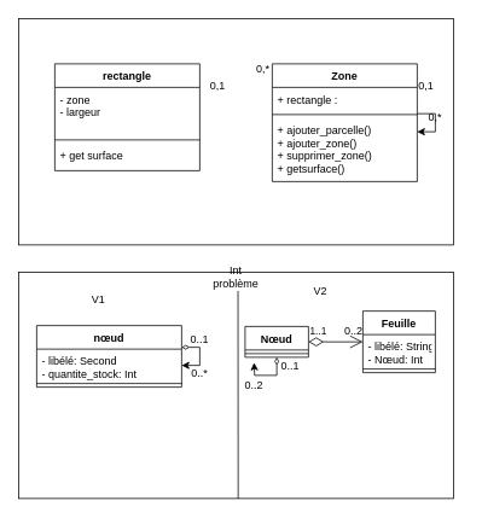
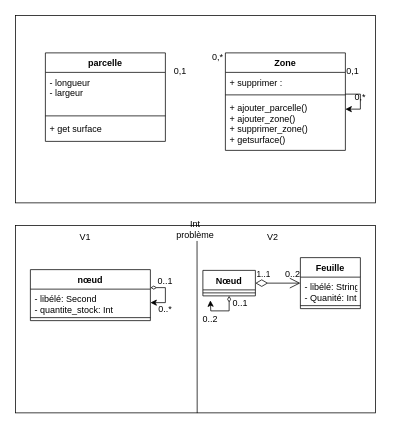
  <mxCell id="0" />
  <mxCell id="1" parent="0" />
  <mxCell id="2" value="" style="rounded=0;whiteSpace=wrap;html=1;fillColor=none;" vertex="1" parent="1"><mxGeometry x="20" y="20" width="480" height="250" as="geometry" /></mxCell>
- <mxCell id="3" value="rectangle" style="swimlane;fontStyle=1;align=center;verticalAlign=top;childLayout=stackLayout;horizontal=1;startSize=26;horizontalStack=0;resizeParent=1;resizeParentMax=0;resizeLast=0;collapsible=1;marginBottom=0;fillColor=none;" vertex="1" parent="1"><mxGeometry x="60" y="70" width="160" height="118" as="geometry" /></mxCell>
- <mxCell id="4" value="- zone&#10;- largeur&#10;" style="text;strokeColor=none;fillColor=none;align=left;verticalAlign=top;spacingLeft=4;spacingRight=4;overflow=hidden;rotatable=0;points=[[0,0.5],[1,0.5]];portConstraint=eastwest;" vertex="1" parent="3"><mxGeometry y="26" width="160" height="54" as="geometry" /></mxCell>
+ <mxCell id="3" value="parcelle" style="swimlane;fontStyle=1;align=center;verticalAlign=top;childLayout=stackLayout;horizontal=1;startSize=26;horizontalStack=0;resizeParent=1;resizeParentMax=0;resizeLast=0;collapsible=1;marginBottom=0;fillColor=none;" vertex="1" parent="1"><mxGeometry x="60" y="70" width="160" height="118" as="geometry" /></mxCell>
+ <mxCell id="4" value="- longueur&#10;- largeur&#10;" style="text;strokeColor=none;fillColor=none;align=left;verticalAlign=top;spacingLeft=4;spacingRight=4;overflow=hidden;rotatable=0;points=[[0,0.5],[1,0.5]];portConstraint=eastwest;" vertex="1" parent="3"><mxGeometry y="26" width="160" height="54" as="geometry" /></mxCell>
  <mxCell id="5" value="" style="line;strokeWidth=1;fillColor=none;align=left;verticalAlign=middle;spacingTop=-1;spacingLeft=3;spacingRight=3;rotatable=0;labelPosition=right;points=[];portConstraint=eastwest;" vertex="1" parent="3"><mxGeometry y="80" width="160" height="8" as="geometry" /></mxCell>
  <mxCell id="6" value="+ get surface" style="text;strokeColor=none;fillColor=none;align=left;verticalAlign=top;spacingLeft=4;spacingRight=4;overflow=hidden;rotatable=0;points=[[0,0.5],[1,0.5]];portConstraint=eastwest;" vertex="1" parent="3"><mxGeometry y="88" width="160" height="30" as="geometry" /></mxCell>
  <mxCell id="7" value="Zone" style="swimlane;fontStyle=1;align=center;verticalAlign=top;childLayout=stackLayout;horizontal=1;startSize=26;horizontalStack=0;resizeParent=1;resizeParentMax=0;resizeLast=0;collapsible=1;marginBottom=0;fillColor=none;" vertex="1" parent="1"><mxGeometry x="300" y="70" width="160" height="130" as="geometry" /></mxCell>
- <mxCell id="8" value="+ rectangle :" style="text;strokeColor=none;fillColor=none;align=left;verticalAlign=top;spacingLeft=4;spacingRight=4;overflow=hidden;rotatable=0;points=[[0,0.5],[1,0.5]];portConstraint=eastwest;" vertex="1" parent="7"><mxGeometry y="26" width="160" height="26" as="geometry" /></mxCell>
+ <mxCell id="8" value="+ supprimer :" style="text;strokeColor=none;fillColor=none;align=left;verticalAlign=top;spacingLeft=4;spacingRight=4;overflow=hidden;rotatable=0;points=[[0,0.5],[1,0.5]];portConstraint=eastwest;" vertex="1" parent="7"><mxGeometry y="26" width="160" height="26" as="geometry" /></mxCell>
  <mxCell id="9" value="" style="line;strokeWidth=1;fillColor=none;align=left;verticalAlign=middle;spacingTop=-1;spacingLeft=3;spacingRight=3;rotatable=0;labelPosition=right;points=[];portConstraint=eastwest;" vertex="1" parent="7"><mxGeometry y="52" width="160" height="8" as="geometry" /></mxCell>
  <mxCell id="10" value="+ ajouter_parcelle()&#10;+ ajouter_zone()&#10;+ supprimer_zone()&#10;+ getsurface()" style="text;strokeColor=none;fillColor=none;align=left;verticalAlign=top;spacingLeft=4;spacingRight=4;overflow=hidden;rotatable=0;points=[[0,0.5],[1,0.5]];portConstraint=eastwest;" vertex="1" parent="7"><mxGeometry y="60" width="160" height="70" as="geometry" /></mxCell>
  <mxCell id="11" style="edgeStyle=orthogonalEdgeStyle;rounded=0;orthogonalLoop=1;jettySize=auto;html=1;" edge="1" parent="1" source="7" target="7"><mxGeometry relative="1" as="geometry" /></mxCell>
  <mxCell id="12" value="0,1" style="text;html=1;strokeColor=none;fillColor=none;align=center;verticalAlign=middle;whiteSpace=wrap;rounded=0;" vertex="1" parent="1"><mxGeometry x="440" y="80" width="60" height="30" as="geometry" /></mxCell>
  <mxCell id="13" value="0,*" style="text;html=1;strokeColor=none;fillColor=none;align=center;verticalAlign=middle;whiteSpace=wrap;rounded=0;" vertex="1" parent="1"><mxGeometry x="450" y="114" width="60" height="30" as="geometry" /></mxCell>
  <mxCell id="14" value="0,*" style="text;html=1;strokeColor=none;fillColor=none;align=center;verticalAlign=middle;whiteSpace=wrap;rounded=0;" vertex="1" parent="1"><mxGeometry x="260" y="60" width="60" height="32" as="geometry" /></mxCell>
  <mxCell id="15" value="0,1" style="text;html=1;strokeColor=none;fillColor=none;align=center;verticalAlign=middle;whiteSpace=wrap;rounded=0;" vertex="1" parent="1"><mxGeometry x="210" y="78" width="60" height="32" as="geometry" /></mxCell>
  <mxCell id="16" value="" style="rounded=0;whiteSpace=wrap;html=1;fillColor=none;" vertex="1" parent="1"><mxGeometry x="20" y="300" width="480" height="250" as="geometry" /></mxCell>
  <mxCell id="17" value="Int problème" style="text;html=1;strokeColor=none;fillColor=none;align=center;verticalAlign=middle;whiteSpace=wrap;rounded=0;" vertex="1" parent="1"><mxGeometry x="230" y="290" width="60" height="30" as="geometry" /></mxCell>
  <mxCell id="18" value="nœud" style="swimlane;fontStyle=1;align=center;verticalAlign=top;childLayout=stackLayout;horizontal=1;startSize=26;horizontalStack=0;resizeParent=1;resizeParentMax=0;resizeLast=0;collapsible=1;marginBottom=0;fillColor=none;" vertex="1" parent="1"><mxGeometry x="40" y="359" width="160" height="68" as="geometry" /></mxCell>
  <mxCell id="19" value="- libélé: Second&#10;- quantite_stock: Int" style="text;strokeColor=none;fillColor=none;align=left;verticalAlign=top;spacingLeft=4;spacingRight=4;overflow=hidden;rotatable=0;points=[[0,0.5],[1,0.5]];portConstraint=eastwest;" vertex="1" parent="18"><mxGeometry y="26" width="160" height="34" as="geometry" /></mxCell>
  <mxCell id="20" value="" style="line;strokeWidth=1;fillColor=none;align=left;verticalAlign=middle;spacingTop=-1;spacingLeft=3;spacingRight=3;rotatable=0;labelPosition=right;points=[];portConstraint=eastwest;" vertex="1" parent="18"><mxGeometry y="60" width="160" height="8" as="geometry" /></mxCell>
  <mxCell id="21" style="edgeStyle=orthogonalEdgeStyle;rounded=0;orthogonalLoop=1;jettySize=auto;html=1;startArrow=diamondThin;startFill=0;" edge="1" parent="1" source="18" target="18"><mxGeometry relative="1" as="geometry" /></mxCell>
  <mxCell id="22" value="0..1" style="text;html=1;strokeColor=none;fillColor=none;align=center;verticalAlign=middle;whiteSpace=wrap;rounded=0;" vertex="1" parent="1"><mxGeometry x="190" y="359" width="60" height="30" as="geometry" /></mxCell>
  <mxCell id="23" value="0..*" style="text;html=1;strokeColor=none;fillColor=none;align=center;verticalAlign=middle;whiteSpace=wrap;rounded=0;" vertex="1" parent="1"><mxGeometry x="190" y="397" width="60" height="30" as="geometry" /></mxCell>
  <mxCell id="24" value="" style="endArrow=none;html=1;rounded=0;entryX=0.537;entryY=1.026;entryDx=0;entryDy=0;entryPerimeter=0;exitX=0.505;exitY=1.001;exitDx=0;exitDy=0;exitPerimeter=0;" edge="1" parent="1" source="16" target="17"><mxGeometry width="50" height="50" relative="1" as="geometry"><mxPoint x="290" y="430" as="sourcePoint" /><mxPoint x="340" y="380" as="targetPoint" /></mxGeometry></mxCell>
- <mxCell id="25" value="V1" style="text;strokeColor=none;fillColor=none;align=left;verticalAlign=middle;spacingLeft=4;spacingRight=4;overflow=hidden;points=[[0,0.5],[1,0.5]];portConstraint=eastwest;rotatable=0;" vertex="1" parent="1"><mxGeometry x="95" y="315" width="80" height="30" as="geometry" /></mxCell>
- <mxCell id="26" value="V2" style="text;strokeColor=none;fillColor=none;align=left;verticalAlign=middle;spacingLeft=4;spacingRight=4;overflow=hidden;points=[[0,0.5],[1,0.5]];portConstraint=eastwest;rotatable=0;" vertex="1" parent="1"><mxGeometry x="340" y="305" width="80" height="30" as="geometry" /></mxCell>
+ <mxCell id="25" value="V1" style="text;strokeColor=none;fillColor=none;align=left;verticalAlign=middle;spacingLeft=4;spacingRight=4;overflow=hidden;points=[[0,0.5],[1,0.5]];portConstraint=eastwest;rotatable=0;" vertex="1" parent="1"><mxGeometry x="100" y="300" width="80" height="30" as="geometry" /></mxCell>
+ <mxCell id="26" value="V2" style="text;strokeColor=none;fillColor=none;align=left;verticalAlign=middle;spacingLeft=4;spacingRight=4;overflow=hidden;points=[[0,0.5],[1,0.5]];portConstraint=eastwest;rotatable=0;" vertex="1" parent="1"><mxGeometry x="350" y="300" width="80" height="30" as="geometry" /></mxCell>
  <mxCell id="27" value="Nœud" style="swimlane;fontStyle=1;align=center;verticalAlign=top;childLayout=stackLayout;horizontal=1;startSize=26;horizontalStack=0;resizeParent=1;resizeParentMax=0;resizeLast=0;collapsible=1;marginBottom=0;fillColor=none;" vertex="1" parent="1"><mxGeometry x="270" y="360" width="70" height="34" as="geometry" /></mxCell>
  <mxCell id="28" value="" style="line;strokeWidth=1;fillColor=none;align=left;verticalAlign=middle;spacingTop=-1;spacingLeft=3;spacingRight=3;rotatable=0;labelPosition=right;points=[];portConstraint=eastwest;" vertex="1" parent="27"><mxGeometry y="26" width="70" height="8" as="geometry" /></mxCell>
  <mxCell id="29" value="Feuille" style="swimlane;fontStyle=1;align=center;verticalAlign=top;childLayout=stackLayout;horizontal=1;startSize=26;horizontalStack=0;resizeParent=1;resizeParentMax=0;resizeLast=0;collapsible=1;marginBottom=0;fillColor=none;" vertex="1" parent="1"><mxGeometry x="400" y="343" width="80" height="68" as="geometry" /></mxCell>
- <mxCell id="30" value="- libélé: String&#10;- Nœud: Int" style="text;strokeColor=none;fillColor=none;align=left;verticalAlign=top;spacingLeft=4;spacingRight=4;overflow=hidden;rotatable=0;points=[[0,0.5],[1,0.5]];portConstraint=eastwest;" vertex="1" parent="29"><mxGeometry y="26" width="80" height="34" as="geometry" /></mxCell>
+ <mxCell id="30" value="- libélé: String&#10;- Quanité: Int" style="text;strokeColor=none;fillColor=none;align=left;verticalAlign=top;spacingLeft=4;spacingRight=4;overflow=hidden;rotatable=0;points=[[0,0.5],[1,0.5]];portConstraint=eastwest;" vertex="1" parent="29"><mxGeometry y="26" width="80" height="34" as="geometry" /></mxCell>
  <mxCell id="31" value="" style="line;strokeWidth=1;fillColor=none;align=left;verticalAlign=middle;spacingTop=-1;spacingLeft=3;spacingRight=3;rotatable=0;labelPosition=right;points=[];portConstraint=eastwest;" vertex="1" parent="29"><mxGeometry y="60" width="80" height="8" as="geometry" /></mxCell>
  <mxCell id="32" value="1..1" style="endArrow=open;html=1;endSize=12;startArrow=diamondThin;startSize=14;startFill=0;edgeStyle=orthogonalEdgeStyle;align=left;verticalAlign=bottom;rounded=0;" edge="1" parent="1" source="27" target="29"><mxGeometry x="-1" y="3" relative="1" as="geometry"><mxPoint x="340" y="380" as="sourcePoint" /><mxPoint x="500" y="380" as="targetPoint" /></mxGeometry></mxCell>
  <mxCell id="33" value="0..2" style="text;html=1;strokeColor=none;fillColor=none;align=center;verticalAlign=middle;whiteSpace=wrap;rounded=0;" vertex="1" parent="1"><mxGeometry x="360" y="350" width="60" height="30" as="geometry" /></mxCell>
  <mxCell id="34" style="edgeStyle=orthogonalEdgeStyle;rounded=0;orthogonalLoop=1;jettySize=auto;html=1;startArrow=diamondThin;startFill=0;" edge="1" parent="1" source="27"><mxGeometry relative="1" as="geometry"><mxPoint x="330" y="413" as="sourcePoint" /><mxPoint x="280" y="400" as="targetPoint" /></mxGeometry></mxCell>
  <mxCell id="35" value="0..1" style="text;html=1;strokeColor=none;fillColor=none;align=center;verticalAlign=middle;whiteSpace=wrap;rounded=0;" vertex="1" parent="1"><mxGeometry x="290" y="389" width="60" height="30" as="geometry" /></mxCell>
  <mxCell id="36" value="0..2" style="text;html=1;strokeColor=none;fillColor=none;align=center;verticalAlign=middle;whiteSpace=wrap;rounded=0;" vertex="1" parent="1"><mxGeometry x="250" y="410" width="60" height="30" as="geometry" /></mxCell>
